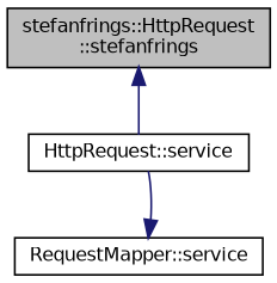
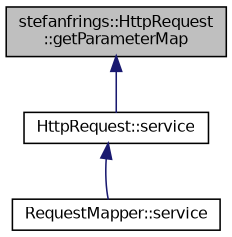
  digraph {
    rankdir=TB
    node [color=black fillcolor=white fontname=Helvetica fontsize=10 shape=record style=filled]
    edge [color=midnightblue dir=back fontname=Helvetica fontsize=10 labelfontname=Helvetica labelfontsize=10 style=solid]
-   n1 [fillcolor=grey75 fontcolor=black height=0.2 label="stefanfrings::HttpRequest\l::stefanfrings" width=0.4]
+   n1 [fillcolor=grey75 fontcolor=black height=0.2 label="stefanfrings::HttpRequest\l::getParameterMap" width=0.4]
    n2 [height=0.2 label="HttpRequest::service" width=0.4]
    n3 [height=0.2 label="RequestMapper::service" width=0.4]
    n1 -> n2
-   n3 -> n2
+   n2 -> n3
  }
